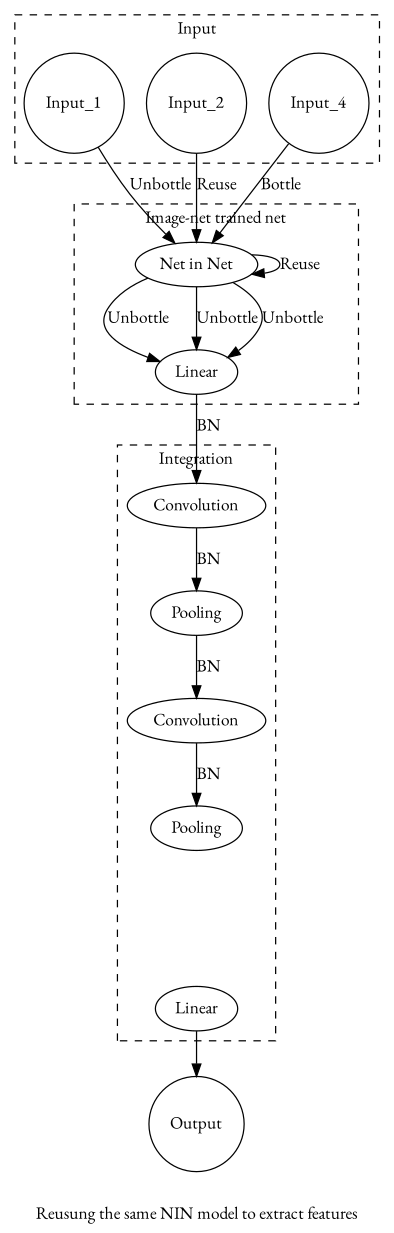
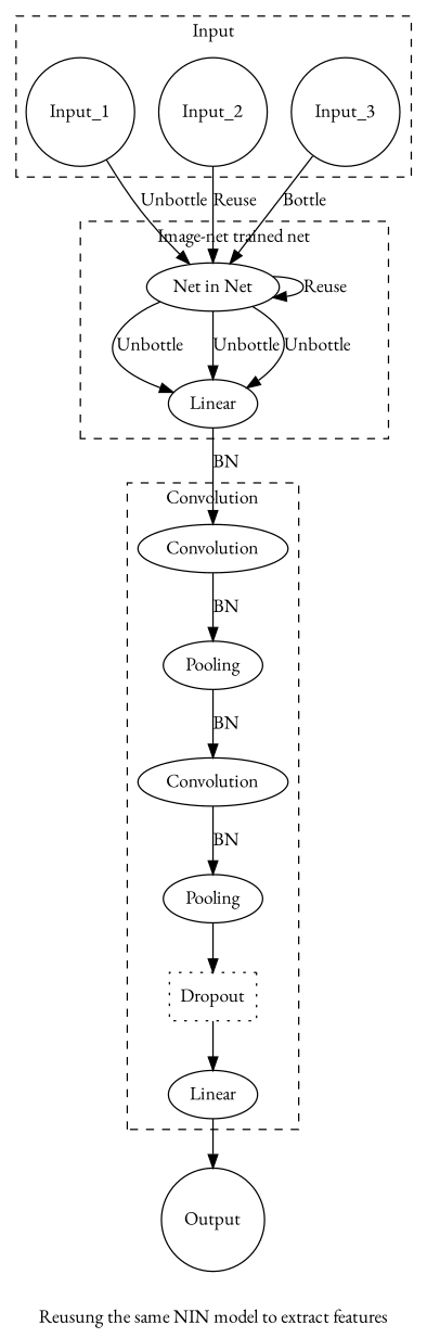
  digraph {
    fontname="EB Garamond"
    label="Reusung the same NIN model to extract features"
    rankdir=TB
    node [fontname="EB Garamond"]
    edge [fontname="EB Garamond"]
    n1 [label="Net in Net"]
    n2 [label=Linear]
    Input_1 [shape=circle]
    Input_2 [shape=circle]
-   Input_3 [shape=circle label=Input_4]
+   Input_3 [shape=circle]
    n6 [label=Convolution]
    n7 [label=Convolution]
    n8 [label=Pooling]
    n9 [label=Pooling]
+   Dropout [colour=gray shape=box style=dotted]
    n11 [label=Linear]
    Output [shape=circle]
    subgraph cluster_1 {
      label="Image-net trained net"
      style=dashed
      n1
      n2
    }
    subgraph cluster_2 {
      label=Input
      style=dashed
      Input_1
      Input_2
      Input_3
    }
    subgraph cluster_3 {
-     label=Integration
+     label=Convolution
      style=dashed
      n6
      n7
      n8
      n9
+     Dropout
      n11
    }
    n1 -> n1 [label=Reuse]
    n1 -> n2 [label=Unbottle]
    n1 -> n2 [label=Unbottle]
    n1 -> n2 [label=Unbottle]
    n2 -> n6 [label=BN]
    Input_1 -> n1 [label=Unbottle]
    Input_2 -> n1 [label=Reuse]
    Input_3 -> n1 [label=Bottle]
    n6 -> n8 [label=BN]
    n7 -> n9 [label=BN]
    n8 -> n7 [label=BN]
+   n9 -> Dropout
+   Dropout -> n11
    n11 -> Output
  }
